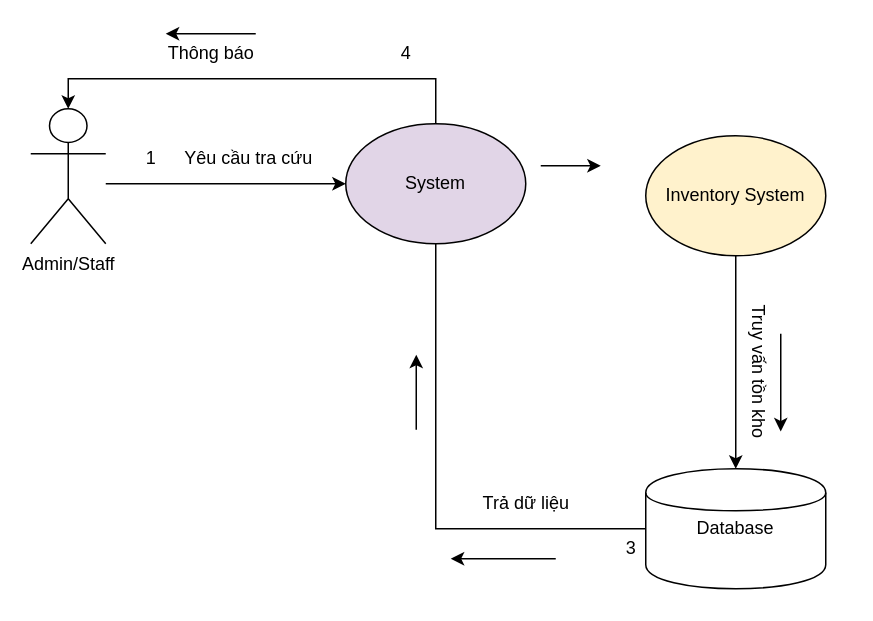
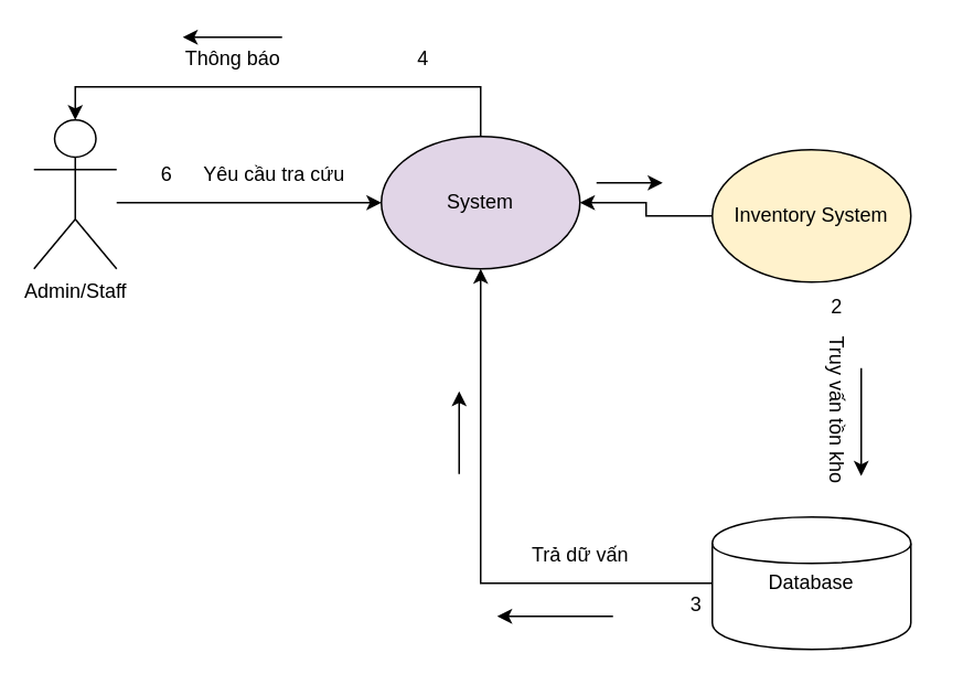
  <mxCell id="0" />
  <mxCell id="1" parent="0" />
  <mxCell id="2" style="edgeStyle=orthogonalEdgeStyle;rounded=0;orthogonalLoop=1;jettySize=auto;html=1;" edge="1" parent="1" source="3" target="4"><mxGeometry relative="1" as="geometry"><Array as="points"><mxPoint x="110" y="122" /><mxPoint x="110" y="122" /></Array></mxGeometry></mxCell>
  <mxCell id="3" value="Admin/Staff" style="shape=umlActor;verticalLabelPosition=bottom;verticalAlign=top;html=1;outlineConnect=0;" vertex="1" parent="1"><mxGeometry x="20" y="72" width="50" height="90" as="geometry" /></mxCell>
  <mxCell id="4" value="System" style="ellipse;whiteSpace=wrap;html=1;fillColor=#e1d5e7;" vertex="1" parent="1"><mxGeometry x="230" y="82" width="120" height="80" as="geometry" /></mxCell>
- <mxCell id="5" value="1" style="text;html=1;align=center;verticalAlign=middle;resizable=0;points=[];autosize=1;strokeColor=none;fillColor=none;" vertex="1" parent="1"><mxGeometry x="85" y="90" width="30" height="30" as="geometry" /></mxCell>
+ <mxCell id="5" value="6" style="text;html=1;align=center;verticalAlign=middle;resizable=0;points=[];autosize=1;strokeColor=none;fillColor=none;" vertex="1" parent="1"><mxGeometry x="85" y="90" width="30" height="30" as="geometry" /></mxCell>
  <mxCell id="6" value="Yêu cầu tra cứu" style="text;html=1;align=center;verticalAlign=middle;resizable=0;points=[];autosize=1;strokeColor=none;fillColor=none;" vertex="1" parent="1"><mxGeometry x="110" y="90" width="110" height="30" as="geometry" /></mxCell>
- <mxCell id="7" style="edgeStyle=orthogonalEdgeStyle;rounded=0;orthogonalLoop=1;jettySize=auto;html=1;endArrow=none;" edge="1" parent="1" source="8" target="4"><mxGeometry relative="1" as="geometry" /></mxCell>
+ <mxCell id="7" style="edgeStyle=orthogonalEdgeStyle;rounded=0;orthogonalLoop=1;jettySize=auto;html=1;" edge="1" parent="1" source="8" target="4"><mxGeometry relative="1" as="geometry" /></mxCell>
  <mxCell id="8" value="Database" style="shape=cylinder;whiteSpace=wrap;html=1;" vertex="1" parent="1"><mxGeometry x="430" y="312" width="120" height="80" as="geometry" /></mxCell>
  <mxCell id="9" value="Truy vấn tồn kho" style="text;html=1;align=center;verticalAlign=middle;resizable=0;points=[];autosize=1;strokeColor=none;fillColor=none;rotation=90;" vertex="1" parent="1"><mxGeometry x="450" y="232" width="110" height="30" as="geometry" /></mxCell>
- <mxCell id="11" style="edgeStyle=orthogonalEdgeStyle;rounded=0;orthogonalLoop=1;jettySize=auto;html=1;entryX=0.5;entryY=0;entryDx=0;entryDy=0;" edge="1" parent="1" source="12" target="8"><mxGeometry relative="1" as="geometry" /></mxCell>
+ <mxCell id="10" value="2" style="text;html=1;align=center;verticalAlign=middle;resizable=0;points=[];autosize=1;strokeColor=none;fillColor=none;" vertex="1" parent="1"><mxGeometry x="490" y="170" width="30" height="30" as="geometry" /></mxCell>
+ <mxCell id="11" style="edgeStyle=orthogonalEdgeStyle;rounded=0;orthogonalLoop=1;jettySize=auto;html=1;" edge="1" parent="1" source="12" target="4"><mxGeometry relative="1" as="geometry" /></mxCell>
  <mxCell id="12" value="Inventory System" style="ellipse;whiteSpace=wrap;html=1;fillColor=#fff2cc;" vertex="1" parent="1"><mxGeometry x="430" y="90" width="120" height="80" as="geometry" /></mxCell>
- <mxCell id="13" value="Trả dữ liệu" style="text;html=1;align=center;verticalAlign=middle;resizable=0;points=[];autosize=1;strokeColor=none;fillColor=none;" vertex="1" parent="1"><mxGeometry x="310" y="320" width="80" height="30" as="geometry" /></mxCell>
+ <mxCell id="13" value="Trả dữ vấn" style="text;html=1;align=center;verticalAlign=middle;resizable=0;points=[];autosize=1;strokeColor=none;fillColor=none;" vertex="1" parent="1"><mxGeometry x="310" y="320" width="80" height="30" as="geometry" /></mxCell>
  <mxCell id="14" value="3" style="text;html=1;align=center;verticalAlign=middle;resizable=0;points=[];autosize=1;strokeColor=none;fillColor=none;" vertex="1" parent="1"><mxGeometry x="405" y="350" width="30" height="30" as="geometry" /></mxCell>
  <mxCell id="15" style="edgeStyle=orthogonalEdgeStyle;rounded=0;orthogonalLoop=1;jettySize=auto;html=1;entryX=0.5;entryY=0;entryDx=0;entryDy=0;entryPerimeter=0;" edge="1" parent="1" source="4" target="3"><mxGeometry relative="1" as="geometry"><Array as="points"><mxPoint x="290" y="52" /><mxPoint x="45" y="52" /></Array></mxGeometry></mxCell>
  <mxCell id="16" value="Thông báo" style="text;html=1;align=center;verticalAlign=middle;resizable=0;points=[];autosize=1;strokeColor=none;fillColor=none;" vertex="1" parent="1"><mxGeometry x="100" y="20" width="80" height="30" as="geometry" /></mxCell>
- <mxCell id="17" value="4" style="text;html=1;align=center;verticalAlign=middle;resizable=0;points=[];autosize=1;strokeColor=none;fillColor=none;" vertex="1" parent="1"><mxGeometry x="255" y="20" width="30" height="30" as="geometry" /></mxCell>
+ <mxCell id="17" value="4" style="text;html=1;align=center;verticalAlign=middle;resizable=0;points=[];autosize=1;strokeColor=none;fillColor=none;" vertex="1" parent="1"><mxGeometry x="240" y="20" width="30" height="30" as="geometry" /></mxCell>
  <mxCell id="18" value="" style="endArrow=classic;html=1;rounded=0;" edge="1" parent="1"><mxGeometry width="50" height="50" relative="1" as="geometry"><mxPoint x="360" y="110" as="sourcePoint" /><mxPoint x="400" y="110" as="targetPoint" /></mxGeometry></mxCell>
  <mxCell id="19" value="" style="endArrow=classic;html=1;rounded=0;entryX=0.865;entryY=0;entryDx=0;entryDy=0;entryPerimeter=0;" edge="1" parent="1" target="9"><mxGeometry width="50" height="50" relative="1" as="geometry"><mxPoint x="520" y="222" as="sourcePoint" /><mxPoint x="570" y="172" as="targetPoint" /></mxGeometry></mxCell>
  <mxCell id="20" value="" style="endArrow=classic;html=1;rounded=0;" edge="1" parent="1"><mxGeometry width="50" height="50" relative="1" as="geometry"><mxPoint x="277" y="286" as="sourcePoint" /><mxPoint x="277" y="236" as="targetPoint" /></mxGeometry></mxCell>
  <mxCell id="21" value="" style="endArrow=classic;html=1;rounded=0;" edge="1" parent="1"><mxGeometry width="50" height="50" relative="1" as="geometry"><mxPoint x="370" y="372" as="sourcePoint" /><mxPoint x="300" y="372" as="targetPoint" /></mxGeometry></mxCell>
  <mxCell id="22" value="" style="endArrow=classic;html=1;rounded=0;entryX=0;entryY=0.067;entryDx=0;entryDy=0;entryPerimeter=0;" edge="1" parent="1"><mxGeometry width="50" height="50" relative="1" as="geometry"><mxPoint x="170" y="22" as="sourcePoint" /><mxPoint x="110" y="22.01" as="targetPoint" /></mxGeometry></mxCell>
